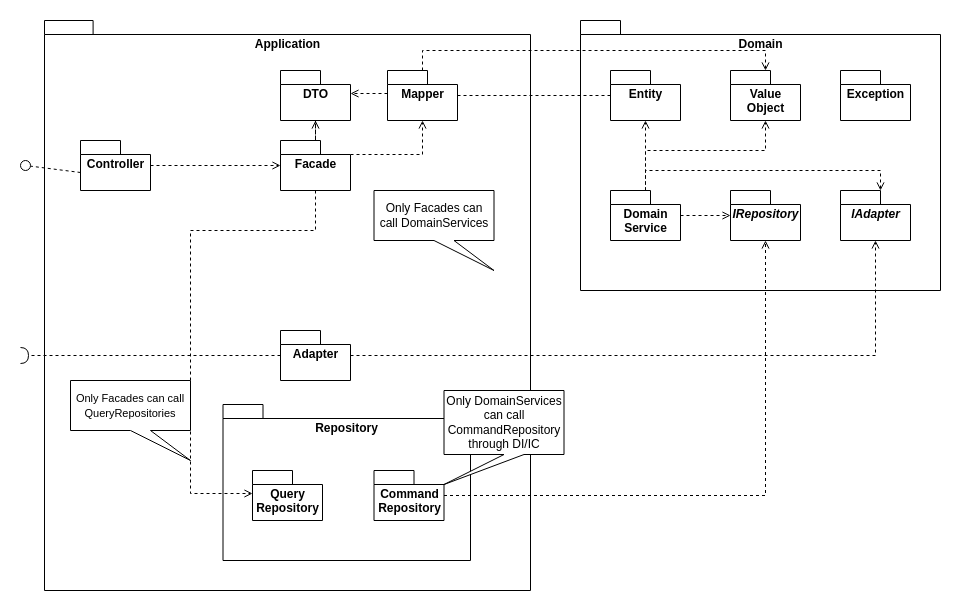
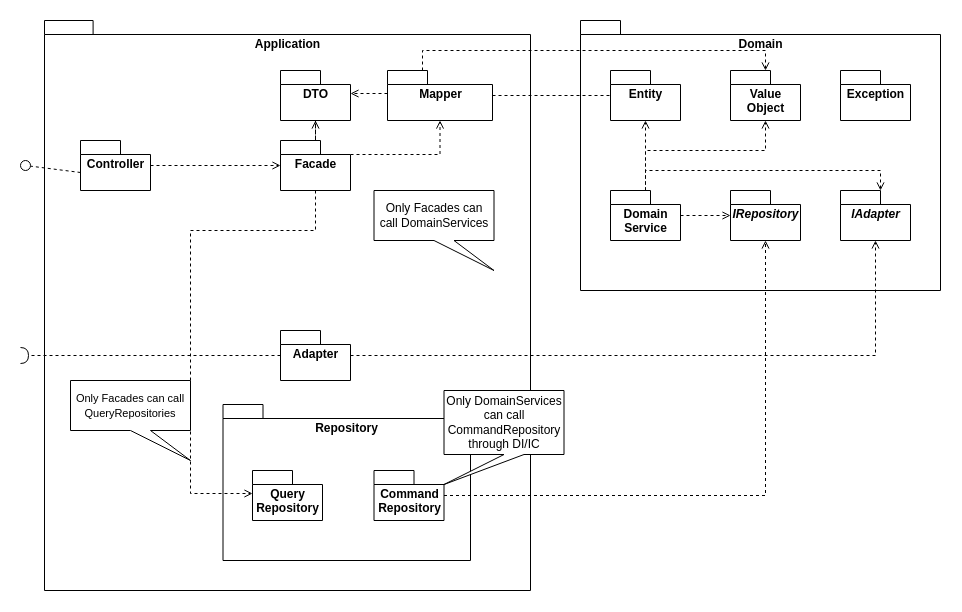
  <mxCell id="0" />
  <mxCell id="1" parent="0" />
  <mxCell id="2" value="Domain" style="shape=folder;fontStyle=1;spacingTop=10;tabWidth=40;tabHeight=14;tabPosition=left;html=1;verticalAlign=top;" parent="1" vertex="1"><mxGeometry x="580" y="20" width="360" height="270" as="geometry" /></mxCell>
  <mxCell id="3" value="Application" style="shape=folder;fontStyle=1;spacingTop=10;tabWidth=40;tabHeight=14;tabPosition=left;html=1;verticalAlign=top;" parent="1" vertex="1"><mxGeometry x="44" y="20" width="486" height="570" as="geometry" /></mxCell>
  <mxCell id="4" style="edgeStyle=orthogonalEdgeStyle;rounded=0;orthogonalLoop=1;jettySize=auto;html=1;dashed=1;endArrow=open;endFill=0;" parent="1" source="5" target="9" edge="1"><mxGeometry relative="1" as="geometry" /></mxCell>
  <mxCell id="5" value="Controller" style="shape=folder;fontStyle=1;spacingTop=10;tabWidth=40;tabHeight=14;tabPosition=left;html=1;verticalAlign=top;" parent="1" vertex="1"><mxGeometry x="80" y="140" width="70" height="50" as="geometry" /></mxCell>
  <mxCell id="6" value="DTO" style="shape=folder;fontStyle=1;spacingTop=10;tabWidth=40;tabHeight=14;tabPosition=left;html=1;verticalAlign=top;" parent="1" vertex="1"><mxGeometry x="280" y="70" width="70" height="50" as="geometry" /></mxCell>
  <mxCell id="7" style="edgeStyle=orthogonalEdgeStyle;rounded=0;orthogonalLoop=1;jettySize=auto;html=1;entryX=0.5;entryY=1;entryDx=0;entryDy=0;entryPerimeter=0;dashed=1;endArrow=open;endFill=0;" parent="1" source="9" target="6" edge="1"><mxGeometry relative="1" as="geometry" /></mxCell>
  <mxCell id="8" style="edgeStyle=orthogonalEdgeStyle;rounded=0;orthogonalLoop=1;jettySize=auto;html=1;entryX=0.5;entryY=1;entryDx=0;entryDy=0;entryPerimeter=0;dashed=1;endArrow=open;endFill=0;exitX=0;exitY=0;exitDx=70;exitDy=14;exitPerimeter=0;" parent="1" source="9" target="12" edge="1"><mxGeometry relative="1" as="geometry" /></mxCell>
  <mxCell id="9" value="Facade" style="shape=folder;fontStyle=1;spacingTop=10;tabWidth=40;tabHeight=14;tabPosition=left;html=1;verticalAlign=top;" parent="1" vertex="1"><mxGeometry x="280" y="140" width="70" height="50" as="geometry" /></mxCell>
  <mxCell id="10" style="edgeStyle=orthogonalEdgeStyle;rounded=0;orthogonalLoop=1;jettySize=auto;html=1;entryX=0;entryY=0;entryDx=70;entryDy=23;entryPerimeter=0;dashed=1;endArrow=open;endFill=0;exitX=0;exitY=0;exitDx=0;exitDy=23;exitPerimeter=0;" parent="1" source="12" target="6" edge="1"><mxGeometry relative="1" as="geometry" /></mxCell>
  <mxCell id="11" style="edgeStyle=orthogonalEdgeStyle;rounded=0;orthogonalLoop=1;jettySize=auto;html=1;dashed=1;endArrow=open;endFill=0;" parent="1" source="12" target="19" edge="1"><mxGeometry relative="1" as="geometry"><Array as="points"><mxPoint x="422" y="50" /><mxPoint x="765" y="50" /></Array></mxGeometry></mxCell>
- <mxCell id="12" value="Mapper" style="shape=folder;fontStyle=1;spacingTop=10;tabWidth=40;tabHeight=14;tabPosition=left;html=1;verticalAlign=top;" parent="1" vertex="1"><mxGeometry x="387" y="70" width="70" height="50" as="geometry" /></mxCell>
+ <mxCell id="12" value="Mapper" style="shape=folder;fontStyle=1;spacingTop=10;tabWidth=40;tabHeight=14;tabPosition=left;html=1;verticalAlign=top;" parent="1" vertex="1"><mxGeometry x="387" y="70" width="105" height="50" as="geometry" /></mxCell>
  <mxCell id="13" style="edgeStyle=orthogonalEdgeStyle;rounded=0;orthogonalLoop=1;jettySize=auto;html=1;dashed=1;endArrow=open;endFill=0;" parent="1" source="17" target="20" edge="1"><mxGeometry relative="1" as="geometry"><Array as="points"><mxPoint x="670" y="215" /></Array></mxGeometry></mxCell>
  <mxCell id="14" style="edgeStyle=orthogonalEdgeStyle;rounded=0;orthogonalLoop=1;jettySize=auto;html=1;entryX=0;entryY=0;entryDx=40;entryDy=0;entryPerimeter=0;dashed=1;endArrow=open;endFill=0;" parent="1" source="17" target="21" edge="1"><mxGeometry relative="1" as="geometry"><Array as="points"><mxPoint x="645" y="170" /><mxPoint x="880" y="170" /></Array></mxGeometry></mxCell>
  <mxCell id="15" style="edgeStyle=orthogonalEdgeStyle;rounded=0;orthogonalLoop=1;jettySize=auto;html=1;strokeColor=#000000;dashed=1;endArrow=open;endFill=0;" parent="1" source="17" target="18" edge="1"><mxGeometry relative="1" as="geometry" /></mxCell>
  <mxCell id="16" style="edgeStyle=orthogonalEdgeStyle;rounded=0;orthogonalLoop=1;jettySize=auto;html=1;dashed=1;endArrow=open;endFill=0;strokeColor=#000000;" parent="1" source="17" target="19" edge="1"><mxGeometry relative="1" as="geometry"><Array as="points"><mxPoint x="645" y="150" /><mxPoint x="765" y="150" /></Array></mxGeometry></mxCell>
  <mxCell id="17" value="Domain&lt;br&gt;Service" style="shape=folder;fontStyle=1;spacingTop=10;tabWidth=40;tabHeight=14;tabPosition=left;html=1;verticalAlign=top;" parent="1" vertex="1"><mxGeometry x="610" y="190" width="70" height="50" as="geometry" /></mxCell>
  <mxCell id="18" value="Entity" style="shape=folder;fontStyle=1;spacingTop=10;tabWidth=40;tabHeight=14;tabPosition=left;html=1;verticalAlign=top;" parent="1" vertex="1"><mxGeometry x="610" y="70" width="70" height="50" as="geometry" /></mxCell>
  <mxCell id="19" value="Value&lt;br&gt;Object" style="shape=folder;fontStyle=1;spacingTop=10;tabWidth=40;tabHeight=14;tabPosition=left;html=1;verticalAlign=top;" parent="1" vertex="1"><mxGeometry x="730" y="70" width="70" height="50" as="geometry" /></mxCell>
  <mxCell id="20" value="IRepository" style="shape=folder;fontStyle=3;spacingTop=10;tabWidth=40;tabHeight=14;tabPosition=left;html=1;verticalAlign=top;" parent="1" vertex="1"><mxGeometry x="730" y="190" width="70" height="50" as="geometry" /></mxCell>
  <mxCell id="21" value="IAdapter" style="shape=folder;fontStyle=3;spacingTop=10;tabWidth=40;tabHeight=14;tabPosition=left;html=1;verticalAlign=top;" parent="1" vertex="1"><mxGeometry x="840" y="190" width="70" height="50" as="geometry" /></mxCell>
  <mxCell id="22" style="edgeStyle=orthogonalEdgeStyle;rounded=0;orthogonalLoop=1;jettySize=auto;html=1;dashed=1;endArrow=open;endFill=0;" parent="1" source="23" target="21" edge="1"><mxGeometry relative="1" as="geometry" /></mxCell>
  <mxCell id="23" value="Adapter" style="shape=folder;fontStyle=1;spacingTop=10;tabWidth=40;tabHeight=14;tabPosition=left;html=1;verticalAlign=top;" parent="1" vertex="1"><mxGeometry x="280" y="330" width="70" height="50" as="geometry" /></mxCell>
  <mxCell id="24" value="Repository" style="shape=folder;fontStyle=1;spacingTop=10;tabWidth=40;tabHeight=14;tabPosition=left;html=1;verticalAlign=top;" parent="1" vertex="1"><mxGeometry x="222.5" y="404" width="247.5" height="156" as="geometry" /></mxCell>
  <mxCell id="25" style="edgeStyle=orthogonalEdgeStyle;rounded=0;orthogonalLoop=1;jettySize=auto;html=1;dashed=1;endArrow=open;endFill=0;" parent="1" source="26" target="20" edge="1"><mxGeometry relative="1" as="geometry" /></mxCell>
  <mxCell id="26" value="Command&lt;br&gt;Repository" style="shape=folder;fontStyle=1;spacingTop=10;tabWidth=40;tabHeight=14;tabPosition=left;html=1;verticalAlign=top;" parent="1" vertex="1"><mxGeometry x="373.5" y="470" width="70" height="50" as="geometry" /></mxCell>
  <mxCell id="27" value="Query&lt;br&gt;Repository" style="shape=folder;fontStyle=1;spacingTop=10;tabWidth=40;tabHeight=14;tabPosition=left;html=1;verticalAlign=top;" parent="1" vertex="1"><mxGeometry x="252" y="470" width="70" height="50" as="geometry" /></mxCell>
  <mxCell id="28" style="edgeStyle=orthogonalEdgeStyle;rounded=0;orthogonalLoop=1;jettySize=auto;html=1;entryX=0;entryY=0;entryDx=0;entryDy=23;entryPerimeter=0;dashed=1;endArrow=open;endFill=0;fillColor=#d5e8d4;strokeColor=#000000;" parent="1" source="9" target="27" edge="1"><mxGeometry relative="1" as="geometry"><Array as="points"><mxPoint x="315" y="230" /><mxPoint x="190" y="230" /><mxPoint x="190" y="493" /></Array></mxGeometry></mxCell>
  <mxCell id="29" value="" style="rounded=0;orthogonalLoop=1;jettySize=auto;html=1;endArrow=halfCircle;endFill=0;endSize=6;strokeWidth=1;sketch=0;dashed=1;" parent="1" source="23" edge="1"><mxGeometry relative="1" as="geometry"><mxPoint x="-20" y="355" as="sourcePoint" /><mxPoint x="20" y="355" as="targetPoint" /></mxGeometry></mxCell>
  <mxCell id="30" value="" style="rounded=0;orthogonalLoop=1;jettySize=auto;html=1;endArrow=none;endFill=0;sketch=0;sourcePerimeterSpacing=0;targetPerimeterSpacing=0;dashed=1;exitX=0;exitY=0;exitDx=0;exitDy=32;exitPerimeter=0;" parent="1" source="5" target="31" edge="1"><mxGeometry relative="1" as="geometry"><mxPoint x="-10" y="315" as="sourcePoint" /></mxGeometry></mxCell>
  <mxCell id="31" value="" style="ellipse;whiteSpace=wrap;html=1;align=center;aspect=fixed;resizable=0;points=[];outlineConnect=0;sketch=0;" parent="1" vertex="1"><mxGeometry x="20" y="160" width="10" height="10" as="geometry" /></mxCell>
  <mxCell id="32" style="edgeStyle=orthogonalEdgeStyle;rounded=0;orthogonalLoop=1;jettySize=auto;html=1;dashed=1;endArrow=none;endFill=0;" parent="1" source="12" target="18" edge="1"><mxGeometry relative="1" as="geometry" /></mxCell>
  <mxCell id="33" value="&lt;span style=&quot;font-size: 11px ; background-color: rgb(255 , 255 , 255)&quot;&gt;Only Facades can call&lt;/span&gt;&lt;br style=&quot;font-size: 11px&quot;&gt;&lt;span style=&quot;font-size: 11px ; background-color: rgb(255 , 255 , 255)&quot;&gt;QueryRepositories&lt;/span&gt;" style="shape=callout;whiteSpace=wrap;html=1;perimeter=calloutPerimeter;position2=1;" parent="1" vertex="1"><mxGeometry x="70" y="380" width="120" height="80" as="geometry" /></mxCell>
  <mxCell id="34" value="Only DomainServices can call CommandRepository through DI/IC" style="shape=callout;whiteSpace=wrap;html=1;perimeter=calloutPerimeter;position2=0;" parent="1" vertex="1"><mxGeometry x="443.5" y="390" width="120" height="94" as="geometry" /></mxCell>
  <mxCell id="35" value="Only Facades can call DomainServices" style="shape=callout;whiteSpace=wrap;html=1;perimeter=calloutPerimeter;position2=1;" parent="1" vertex="1"><mxGeometry x="373.5" y="190" width="120" height="80" as="geometry" /></mxCell>
  <mxCell id="36" value="Exception" style="shape=folder;fontStyle=1;spacingTop=10;tabWidth=40;tabHeight=14;tabPosition=left;html=1;verticalAlign=top;" parent="1" vertex="1"><mxGeometry x="840" y="70" width="70" height="50" as="geometry" /></mxCell>
